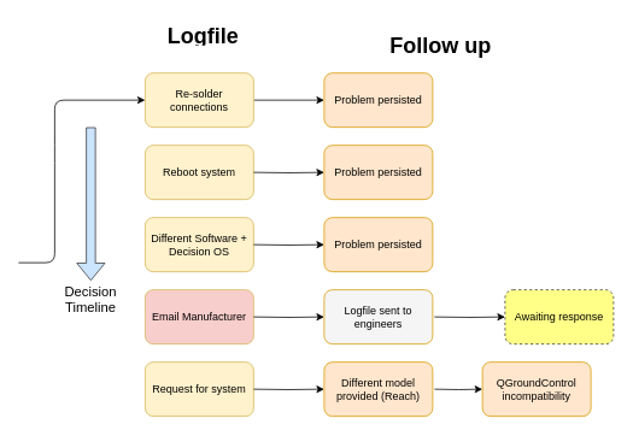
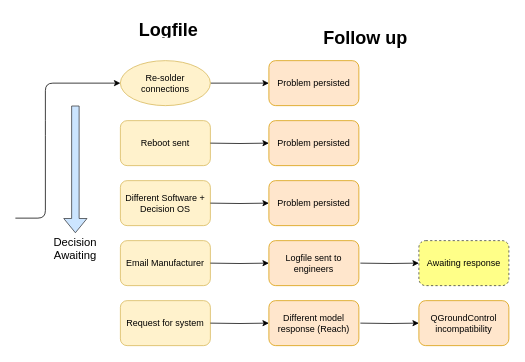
  <mxCell id="0" />
  <mxCell id="1" parent="0" />
  <mxCell id="2" parent="1" style="edgeStyle=orthogonalEdgeStyle;rounded=0;orthogonalLoop=1;jettySize=auto;html=1;exitX=1;exitY=0.5;exitDx=0;exitDy=0;entryX=0;entryY=0.5;entryDx=0;entryDy=0;" edge="1" target="12" source="3"><mxGeometry as="geometry" relative="1" /></mxCell>
- <mxCell id="3" value="Re-solder connections&lt;br&gt;" parent="1" style="rounded=1;whiteSpace=wrap;html=1;fillColor=#fff2cc;strokeColor=#d6b656;" vertex="1"><mxGeometry width="120" as="geometry" x="160" y="80" height="60" /></mxCell>
- <mxCell id="4" value="Reboot system&lt;br&gt;" parent="1" style="rounded=1;whiteSpace=wrap;html=1;fillColor=#fff2cc;strokeColor=#d6b656;" vertex="1"><mxGeometry width="120" as="geometry" x="160" y="160" height="60" /></mxCell>
+ <mxCell id="3" value="Re-solder connections&lt;br&gt;" parent="1" style="ellipse;whiteSpace=wrap;html=1;fillColor=#fff2cc;strokeColor=#d6b656;" vertex="1"><mxGeometry width="120" as="geometry" x="160" y="80" height="60" /></mxCell>
+ <mxCell id="4" value="Reboot sent&lt;br&gt;" parent="1" style="rounded=1;whiteSpace=wrap;html=1;fillColor=#fff2cc;strokeColor=#d6b656;" vertex="1"><mxGeometry width="120" as="geometry" x="160" y="160" height="60" /></mxCell>
  <mxCell id="5" value="Different Software + Decision OS&lt;br&gt;" parent="1" style="rounded=1;whiteSpace=wrap;html=1;fillColor=#fff2cc;strokeColor=#d6b656;" vertex="1"><mxGeometry width="120" as="geometry" x="160" y="240" height="60" /></mxCell>
- <mxCell id="6" value="Email Manufacturer" parent="1" style="rounded=1;whiteSpace=wrap;html=1;fillColor=#f8cecc;strokeColor=#d6b656;" vertex="1"><mxGeometry width="120" as="geometry" x="160" y="320" height="60" /></mxCell>
+ <mxCell id="6" value="Email Manufacturer" parent="1" style="rounded=1;whiteSpace=wrap;html=1;fillColor=#fff2cc;strokeColor=#d6b656;" vertex="1"><mxGeometry width="120" as="geometry" x="160" y="320" height="60" /></mxCell>
  <mxCell id="7" value="Request for system&lt;br&gt;" parent="1" style="rounded=1;whiteSpace=wrap;html=1;fillColor=#fff2cc;strokeColor=#d6b656;" vertex="1"><mxGeometry width="120" as="geometry" x="160" y="400" height="60" /></mxCell>
  <mxCell id="8" value="&lt;h1&gt;Logfile&lt;/h1&gt;" parent="1" style="text;html=1;strokeColor=none;fillColor=none;spacing=5;spacingTop=-20;whiteSpace=wrap;overflow=hidden;rounded=0;" vertex="1"><mxGeometry width="90" as="geometry" x="180" y="20" height="30" /></mxCell>
  <mxCell id="9" value="&lt;h1&gt;Follow up&lt;/h1&gt;" parent="1" style="text;html=1;strokeColor=none;fillColor=none;spacing=5;spacingTop=-20;whiteSpace=wrap;overflow=hidden;rounded=0;" vertex="1"><mxGeometry x="426" y="30" width="192" as="geometry" height="40" /></mxCell>
  <mxCell id="10" value="" parent="1" style="shape=flexArrow;endArrow=classic;html=1;fillColor=#cce5ff;strokeColor=#36393d;" edge="1"><mxGeometry width="50" as="geometry" height="50" relative="1"><mxPoint as="sourcePoint" x="100" y="140" /><mxPoint as="targetPoint" x="100" y="310" /></mxGeometry></mxCell>
- <mxCell id="11" value="&lt;font style=&quot;font-size: 15px&quot;&gt;Decision Timeline&lt;/font&gt;&lt;br style=&quot;font-size: 15px&quot;&gt;" parent="1" style="text;html=1;strokeColor=none;fillColor=none;align=center;verticalAlign=middle;whiteSpace=wrap;rounded=0;" vertex="1"><mxGeometry width="40" as="geometry" x="80" y="320" height="20" /></mxCell>
+ <mxCell id="11" value="&lt;font style=&quot;font-size: 15px&quot;&gt;Decision Awaiting&lt;/font&gt;&lt;br style=&quot;font-size: 15px&quot;&gt;" parent="1" style="text;html=1;strokeColor=none;fillColor=none;align=center;verticalAlign=middle;whiteSpace=wrap;rounded=0;" vertex="1"><mxGeometry width="40" as="geometry" x="80" y="320" height="20" /></mxCell>
  <mxCell id="12" value="Problem persisted" parent="1" style="rounded=1;whiteSpace=wrap;html=1;fillColor=#ffe6cc;strokeColor=#d79b00;" vertex="1"><mxGeometry width="120" as="geometry" x="358" y="80" height="60" /></mxCell>
  <mxCell id="13" parent="1" style="edgeStyle=orthogonalEdgeStyle;rounded=0;orthogonalLoop=1;jettySize=auto;html=1;exitX=1;exitY=0.5;exitDx=0;exitDy=0;entryX=0;entryY=0.5;entryDx=0;entryDy=0;" edge="1" target="14"><mxGeometry as="geometry" relative="1"><mxPoint as="sourcePoint" x="280" y="190" /></mxGeometry></mxCell>
  <mxCell id="14" value="Problem persisted" parent="1" style="rounded=1;whiteSpace=wrap;html=1;fillColor=#ffe6cc;strokeColor=#d79b00;" vertex="1"><mxGeometry width="120" as="geometry" x="358" y="160" height="60" /></mxCell>
  <mxCell id="15" parent="1" style="edgeStyle=orthogonalEdgeStyle;rounded=0;orthogonalLoop=1;jettySize=auto;html=1;exitX=1;exitY=0.5;exitDx=0;exitDy=0;entryX=0;entryY=0.5;entryDx=0;entryDy=0;" edge="1" target="16"><mxGeometry as="geometry" relative="1"><mxPoint as="sourcePoint" x="280" y="270" /></mxGeometry></mxCell>
  <mxCell id="16" value="Problem persisted" parent="1" style="rounded=1;whiteSpace=wrap;html=1;fillColor=#ffe6cc;strokeColor=#d79b00;" vertex="1"><mxGeometry width="120" as="geometry" x="358" y="240" height="60" /></mxCell>
  <mxCell id="17" parent="1" style="edgeStyle=orthogonalEdgeStyle;rounded=0;orthogonalLoop=1;jettySize=auto;html=1;exitX=1;exitY=0.5;exitDx=0;exitDy=0;entryX=0;entryY=0.5;entryDx=0;entryDy=0;" edge="1" target="18"><mxGeometry as="geometry" relative="1"><mxPoint as="sourcePoint" x="280" y="350" /></mxGeometry></mxCell>
- <mxCell id="18" value="Logfile sent to engineers&lt;br&gt;" parent="1" style="rounded=1;whiteSpace=wrap;html=1;fillColor=#f5f5f5;strokeColor=#d79b00;" vertex="1"><mxGeometry width="120" as="geometry" x="358" y="320" height="60" /></mxCell>
+ <mxCell id="18" value="Logfile sent to engineers&lt;br&gt;" parent="1" style="rounded=1;whiteSpace=wrap;html=1;fillColor=#ffe6cc;strokeColor=#d79b00;" vertex="1"><mxGeometry width="120" as="geometry" x="358" y="320" height="60" /></mxCell>
  <mxCell id="19" parent="1" style="edgeStyle=orthogonalEdgeStyle;rounded=0;orthogonalLoop=1;jettySize=auto;html=1;exitX=1;exitY=0.5;exitDx=0;exitDy=0;entryX=0;entryY=0.5;entryDx=0;entryDy=0;" edge="1" target="20"><mxGeometry as="geometry" relative="1"><mxPoint as="sourcePoint" x="480" y="350" /></mxGeometry></mxCell>
  <mxCell id="20" value="Awaiting response" parent="1" style="rounded=1;whiteSpace=wrap;html=1;fillColor=#ffff88;strokeColor=#36393d;dashed=1;" vertex="1"><mxGeometry width="120" as="geometry" x="558" y="320" height="60" /></mxCell>
  <mxCell id="21" parent="1" style="edgeStyle=orthogonalEdgeStyle;rounded=0;orthogonalLoop=1;jettySize=auto;html=1;exitX=1;exitY=0.5;exitDx=0;exitDy=0;entryX=0;entryY=0.5;entryDx=0;entryDy=0;" edge="1" target="22"><mxGeometry as="geometry" relative="1"><mxPoint as="sourcePoint" x="280" y="430" /></mxGeometry></mxCell>
- <mxCell id="22" value="Different model provided (Reach)&lt;br&gt;" parent="1" style="rounded=1;whiteSpace=wrap;html=1;fillColor=#ffe6cc;strokeColor=#d79b00;" vertex="1"><mxGeometry width="120" as="geometry" x="358" y="400" height="60" /></mxCell>
+ <mxCell id="22" value="Different model response (Reach)&lt;br&gt;" parent="1" style="rounded=1;whiteSpace=wrap;html=1;fillColor=#ffe6cc;strokeColor=#d79b00;" vertex="1"><mxGeometry width="120" as="geometry" x="358" y="400" height="60" /></mxCell>
  <mxCell id="23" parent="1" style="edgeStyle=orthogonalEdgeStyle;rounded=0;orthogonalLoop=1;jettySize=auto;html=1;exitX=1;exitY=0.5;exitDx=0;exitDy=0;entryX=0;entryY=0.5;entryDx=0;entryDy=0;" edge="1" target="24"><mxGeometry as="geometry" relative="1"><mxPoint as="sourcePoint" x="480" y="430" /></mxGeometry></mxCell>
- <mxCell id="24" value="QGroundControl incompatibility&lt;br&gt;" parent="1" style="rounded=1;whiteSpace=wrap;html=1;fillColor=#ffe6cc;strokeColor=#d79b00;" vertex="1"><mxGeometry x="533" y="400" width="120" as="geometry" height="60" /></mxCell>
+ <mxCell id="24" value="QGroundControl incompatibility&lt;br&gt;" parent="1" style="rounded=1;whiteSpace=wrap;html=1;fillColor=#ffe6cc;strokeColor=#d79b00;" vertex="1"><mxGeometry width="120" as="geometry" x="558" y="400" height="60" /></mxCell>
  <mxCell id="25" value="" parent="1" style="endArrow=classic;html=1;entryX=0;entryY=0.5;entryDx=0;entryDy=0;" edge="1" target="3"><mxGeometry width="50" as="geometry" height="50" relative="1"><mxPoint as="sourcePoint" x="20" y="290" /><mxPoint as="targetPoint" x="100" y="110" /><Array as="points"><mxPoint x="60" y="290" /><mxPoint x="60" y="170" /><mxPoint x="60" y="110" /></Array></mxGeometry></mxCell>
